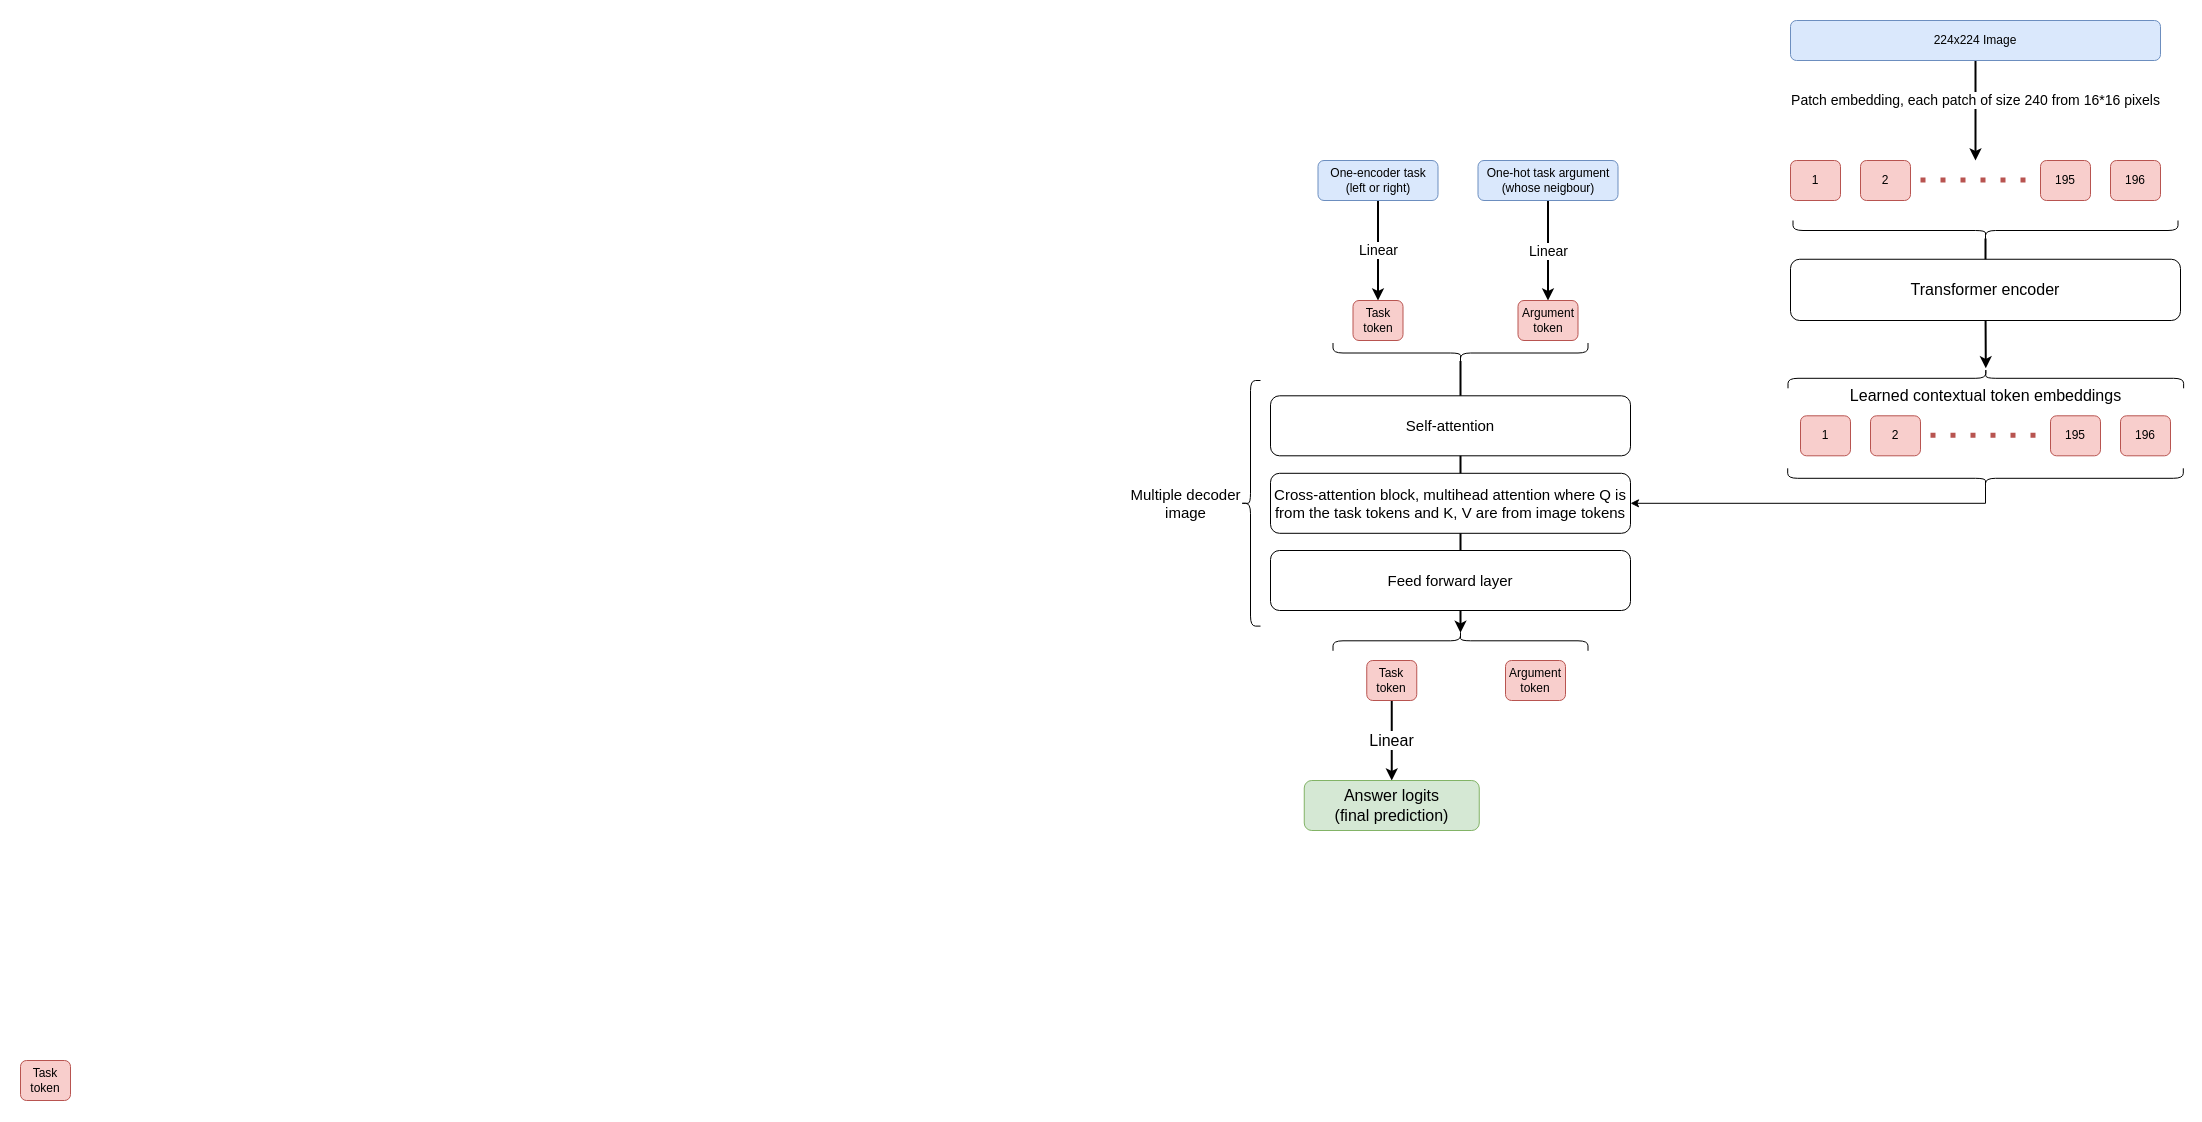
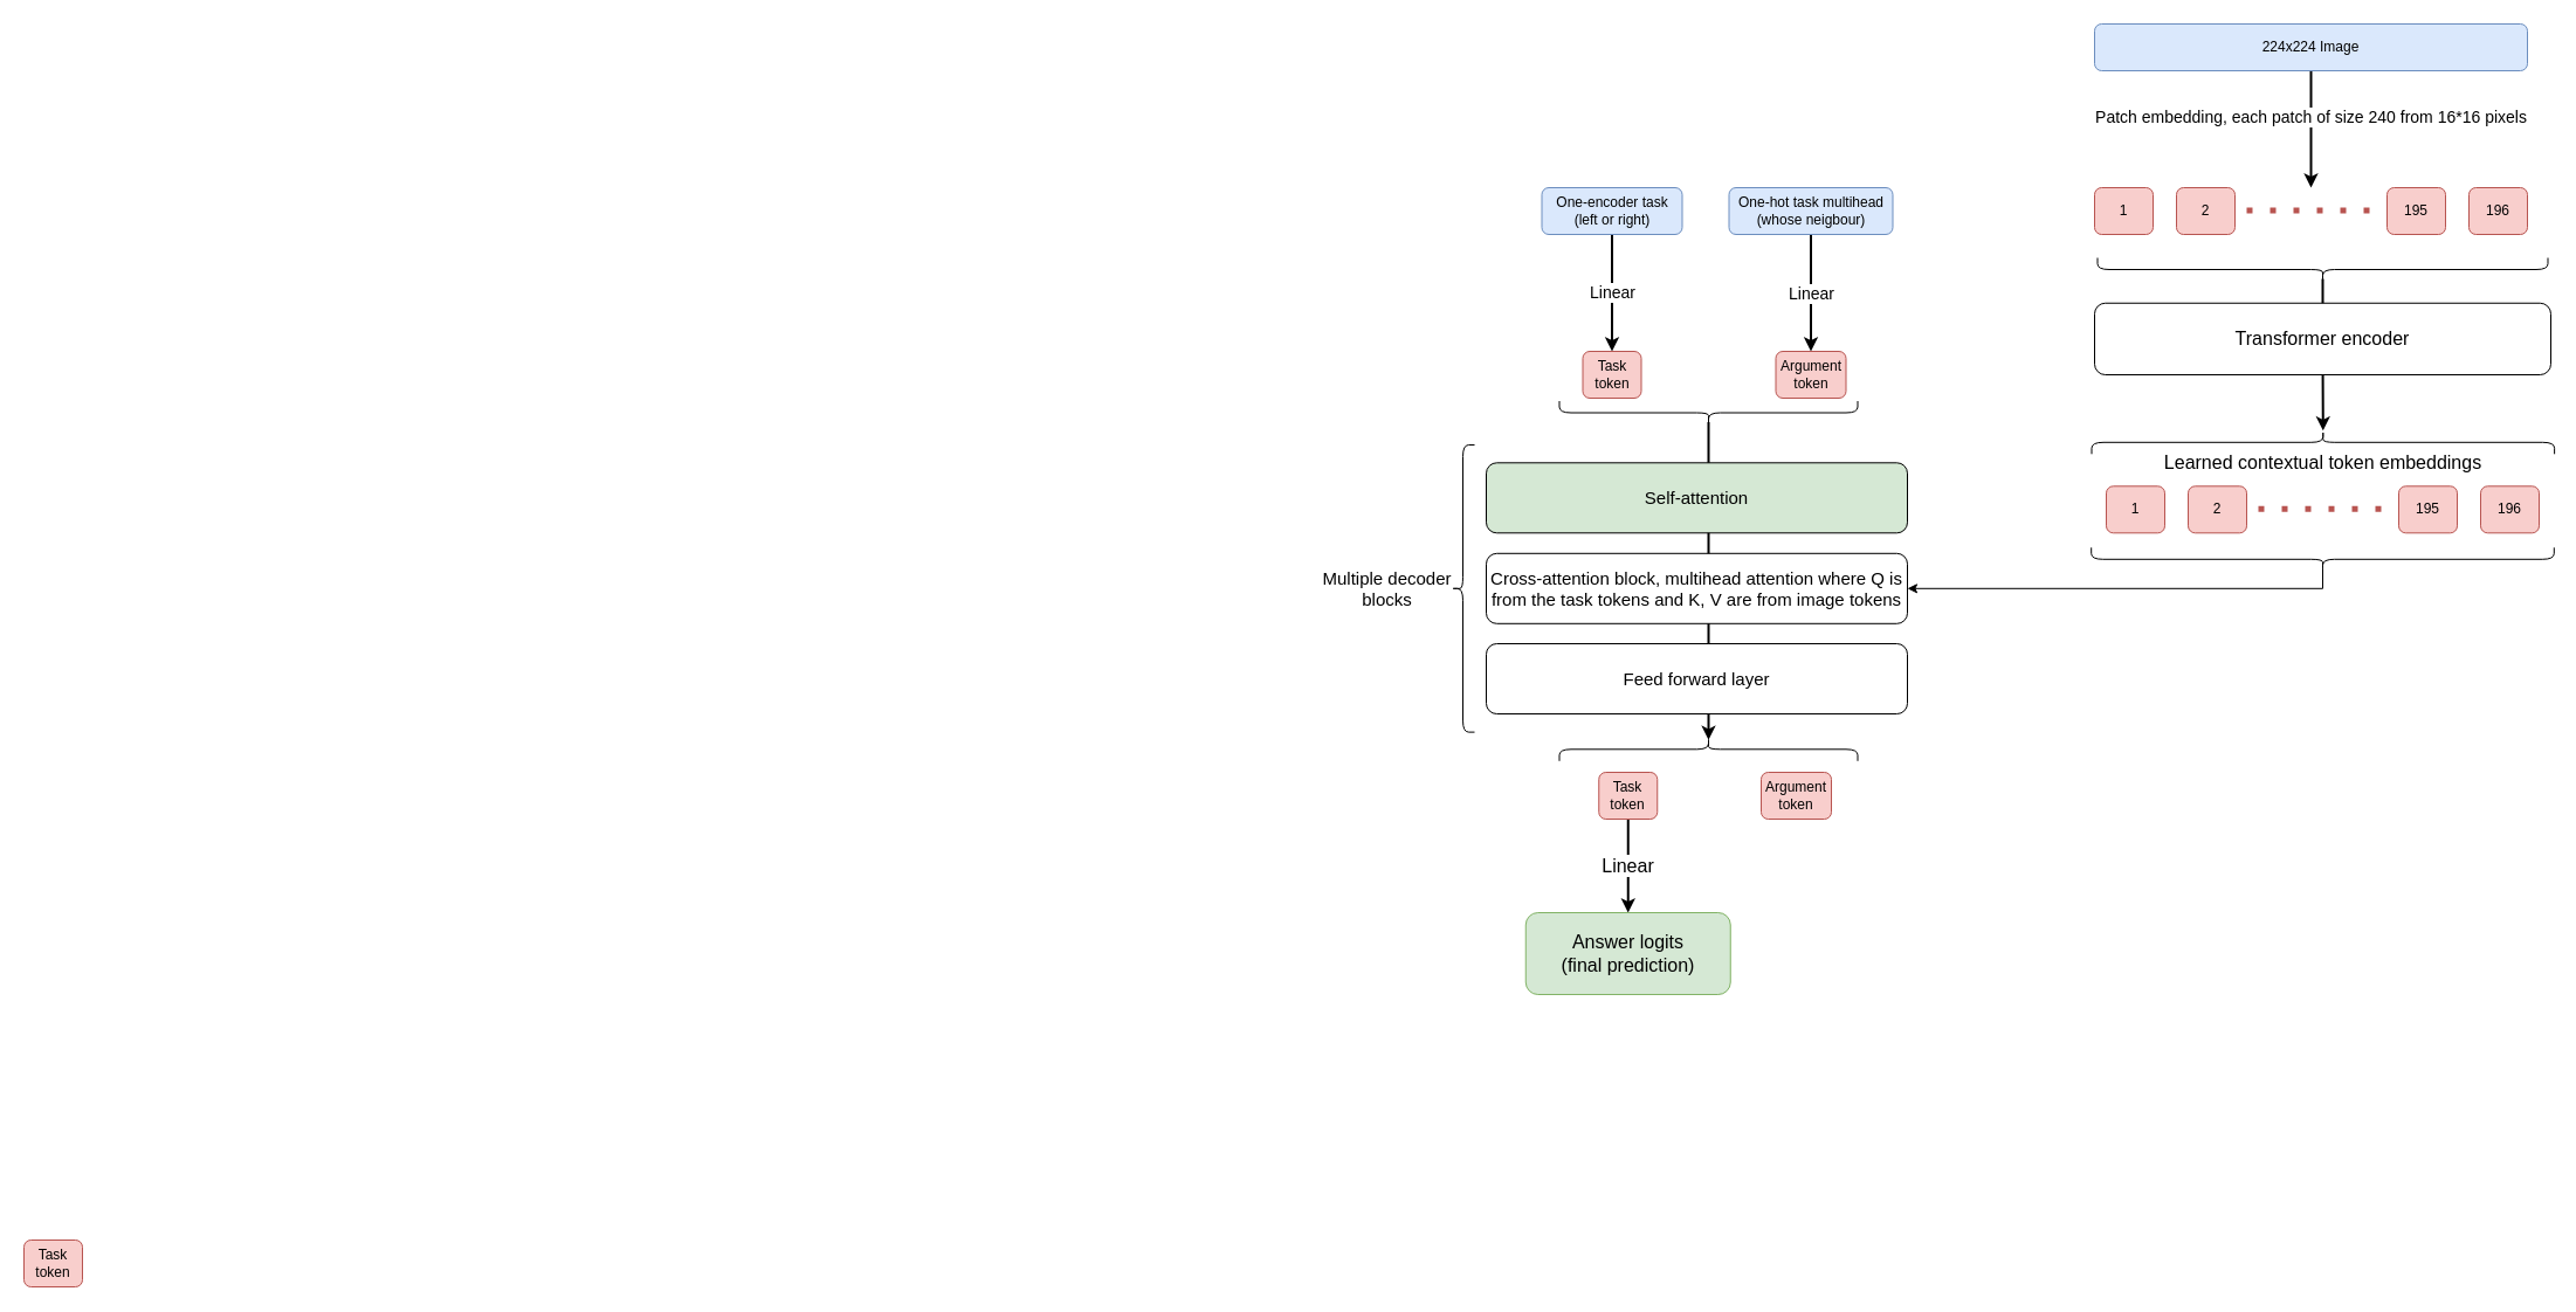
  <mxCell id="0" />
  <mxCell id="1" parent="0" />
  <mxCell id="2" value="Patch embedding, each patch of size 240 from 16*16 pixels" style="edgeStyle=orthogonalEdgeStyle;shape=connector;rounded=0;orthogonalLoop=1;jettySize=auto;html=1;exitX=0.5;exitY=1;exitDx=0;exitDy=0;labelBackgroundColor=default;fontFamily=Helvetica;fontSize=14;fontColor=default;endArrow=classic;strokeColor=default;strokeWidth=2;" edge="1" parent="1" source="3"><mxGeometry x="-0.2" relative="1" as="geometry"><mxPoint x="1975" y="160" as="targetPoint" /><Array as="points"><mxPoint x="1975" y="110" /><mxPoint x="1975" y="110" /></Array><mxPoint as="offset" /></mxGeometry></mxCell>
  <mxCell id="3" value="224x224 Image" style="rounded=1;whiteSpace=wrap;html=1;fillColor=#dae8fc;strokeColor=#6c8ebf;" vertex="1" parent="1"><mxGeometry x="1790" y="20" width="370" height="40" as="geometry" /></mxCell>
  <mxCell id="4" value="1" style="rounded=1;whiteSpace=wrap;html=1;fillColor=#f8cecc;strokeColor=#b85450;" vertex="1" parent="1"><mxGeometry x="1790" y="160" width="50" height="40" as="geometry" /></mxCell>
  <mxCell id="5" value="2" style="rounded=1;whiteSpace=wrap;html=1;fillColor=#f8cecc;strokeColor=#b85450;" vertex="1" parent="1"><mxGeometry x="1860" y="160" width="50" height="40" as="geometry" /></mxCell>
  <mxCell id="6" value="196" style="rounded=1;whiteSpace=wrap;html=1;fillColor=#f8cecc;strokeColor=#b85450;" vertex="1" parent="1"><mxGeometry x="2110" y="160" width="50" height="40" as="geometry" /></mxCell>
  <mxCell id="7" value="195" style="rounded=1;whiteSpace=wrap;html=1;fillColor=#f8cecc;strokeColor=#b85450;" vertex="1" parent="1"><mxGeometry x="2040" y="160" width="50" height="40" as="geometry" /></mxCell>
  <mxCell id="8" value="" style="endArrow=none;dashed=1;html=1;dashPattern=1 3;strokeWidth=5;rounded=0;fillColor=#f8cecc;strokeColor=#b85450;" edge="1" parent="1"><mxGeometry width="50" height="50" relative="1" as="geometry"><mxPoint x="1920" y="179.5" as="sourcePoint" /><mxPoint x="2030" y="179.5" as="targetPoint" /></mxGeometry></mxCell>
  <mxCell id="9" style="edgeStyle=orthogonalEdgeStyle;shape=connector;rounded=0;orthogonalLoop=1;jettySize=auto;html=1;exitX=0.1;exitY=0.5;exitDx=0;exitDy=0;exitPerimeter=0;labelBackgroundColor=default;fontFamily=Helvetica;fontSize=16;fontColor=default;endArrow=classic;strokeColor=default;strokeWidth=2;" edge="1" parent="1" source="10" target="19"><mxGeometry relative="1" as="geometry" /></mxCell>
  <mxCell id="10" value="" style="shape=curlyBracket;whiteSpace=wrap;html=1;rounded=1;flipH=1;fontFamily=Helvetica;fontSize=14;fontColor=default;rotation=90;" vertex="1" parent="1"><mxGeometry x="1975" y="37.5" width="20" height="385" as="geometry" /></mxCell>
  <mxCell id="11" value="Transformer encoder" style="rounded=1;whiteSpace=wrap;html=1;fontFamily=Helvetica;fontSize=16;fontColor=default;" vertex="1" parent="1"><mxGeometry x="1790" y="258.75" width="390" height="61.25" as="geometry" /></mxCell>
  <mxCell id="12" value="1" style="rounded=1;whiteSpace=wrap;html=1;fillColor=#f8cecc;strokeColor=#b85450;" vertex="1" parent="1"><mxGeometry x="1800" y="415.3" width="50" height="40" as="geometry" /></mxCell>
  <mxCell id="13" value="2" style="rounded=1;whiteSpace=wrap;html=1;fillColor=#f8cecc;strokeColor=#b85450;" vertex="1" parent="1"><mxGeometry x="1870" y="415.3" width="50" height="40" as="geometry" /></mxCell>
  <mxCell id="14" value="196" style="rounded=1;whiteSpace=wrap;html=1;fillColor=#f8cecc;strokeColor=#b85450;" vertex="1" parent="1"><mxGeometry x="2120" y="415.3" width="50" height="40" as="geometry" /></mxCell>
  <mxCell id="15" value="Linear" style="edgeStyle=orthogonalEdgeStyle;rounded=0;orthogonalLoop=1;jettySize=auto;html=1;exitX=0.5;exitY=1;exitDx=0;exitDy=0;entryX=0.5;entryY=0;entryDx=0;entryDy=0;labelBackgroundColor=default;fontFamily=Helvetica;fontSize=16;fontColor=default;endArrow=classic;strokeColor=default;strokeWidth=2;" edge="1" parent="1" source="16" target="40"><mxGeometry relative="1" as="geometry" /></mxCell>
  <mxCell id="16" value="Task token" style="rounded=1;whiteSpace=wrap;html=1;fillColor=#f8cecc;strokeColor=#b85450;" vertex="1" parent="1"><mxGeometry x="1366.25" y="660" width="50" height="40" as="geometry" /></mxCell>
  <mxCell id="17" value="195" style="rounded=1;whiteSpace=wrap;html=1;fillColor=#f8cecc;strokeColor=#b85450;" vertex="1" parent="1"><mxGeometry x="2050" y="415.3" width="50" height="40" as="geometry" /></mxCell>
  <mxCell id="18" value="" style="endArrow=none;dashed=1;html=1;dashPattern=1 3;strokeWidth=5;rounded=0;fillColor=#f8cecc;strokeColor=#b85450;" edge="1" parent="1"><mxGeometry width="50" height="50" relative="1" as="geometry"><mxPoint x="1930" y="434.8" as="sourcePoint" /><mxPoint x="2040" y="434.8" as="targetPoint" /></mxGeometry></mxCell>
  <mxCell id="19" value="" style="shape=curlyBracket;whiteSpace=wrap;html=1;rounded=1;flipH=1;fontFamily=Helvetica;fontSize=14;fontColor=default;rotation=-90;" vertex="1" parent="1"><mxGeometry x="1975.31" y="180" width="20" height="395.62" as="geometry" /></mxCell>
  <mxCell id="20" value="Learned contextual token embeddings" style="text;html=1;align=center;verticalAlign=middle;resizable=0;points=[];autosize=1;strokeColor=none;fillColor=none;fontSize=16;fontFamily=Helvetica;fontColor=default;" vertex="1" parent="1"><mxGeometry x="1840.31" y="385.3" width="290" height="20" as="geometry" /></mxCell>
  <mxCell id="21" value="Linear" style="edgeStyle=orthogonalEdgeStyle;rounded=0;orthogonalLoop=1;jettySize=auto;html=1;exitX=0.5;exitY=1;exitDx=0;exitDy=0;entryX=0.5;entryY=0;entryDx=0;entryDy=0;fontSize=14;strokeWidth=2;" edge="1" parent="1" source="22" target="26"><mxGeometry relative="1" as="geometry" /></mxCell>
  <mxCell id="22" value="One-encoder task &lt;br&gt;(left or right)" style="rounded=1;whiteSpace=wrap;html=1;fillColor=#dae8fc;strokeColor=#6c8ebf;" vertex="1" parent="1"><mxGeometry x="1317.5" y="160" width="120" height="40" as="geometry" /></mxCell>
  <mxCell id="23" style="edgeStyle=orthogonalEdgeStyle;shape=connector;rounded=0;orthogonalLoop=1;jettySize=auto;html=1;exitX=0.5;exitY=1;exitDx=0;exitDy=0;entryX=0.5;entryY=0;entryDx=0;entryDy=0;labelBackgroundColor=default;fontFamily=Helvetica;fontSize=14;fontColor=default;endArrow=classic;strokeColor=default;strokeWidth=2;" edge="1" parent="1" source="25" target="27"><mxGeometry relative="1" as="geometry" /></mxCell>
  <mxCell id="24" value="Linear" style="edgeLabel;html=1;align=center;verticalAlign=middle;resizable=0;points=[];fontSize=14;fontFamily=Helvetica;fontColor=default;" vertex="1" connectable="0" parent="23"><mxGeometry x="-0.25" y="-1" relative="1" as="geometry"><mxPoint x="1" y="12" as="offset" /></mxGeometry></mxCell>
- <mxCell id="25" value="One-hot task argument &lt;br&gt;(whose neigbour)" style="rounded=1;whiteSpace=wrap;html=1;fillColor=#dae8fc;strokeColor=#6c8ebf;" vertex="1" parent="1"><mxGeometry x="1477.5" y="160" width="140" height="40" as="geometry" /></mxCell>
+ <mxCell id="25" value="One-hot task multihead &lt;br&gt;(whose neigbour)" style="rounded=1;whiteSpace=wrap;html=1;fillColor=#dae8fc;strokeColor=#6c8ebf;" vertex="1" parent="1"><mxGeometry x="1477.5" y="160" width="140" height="40" as="geometry" /></mxCell>
  <mxCell id="26" value="Task token" style="rounded=1;whiteSpace=wrap;html=1;fillColor=#f8cecc;strokeColor=#b85450;" vertex="1" parent="1"><mxGeometry x="1352.5" y="300" width="50" height="40" as="geometry" /></mxCell>
  <mxCell id="27" value="Argument token" style="rounded=1;whiteSpace=wrap;html=1;fillColor=#f8cecc;strokeColor=#b85450;" vertex="1" parent="1"><mxGeometry x="1517.5" y="300" width="60" height="40" as="geometry" /></mxCell>
  <mxCell id="28" style="edgeStyle=orthogonalEdgeStyle;rounded=0;orthogonalLoop=1;jettySize=auto;html=1;exitX=0.1;exitY=0.5;exitDx=0;exitDy=0;exitPerimeter=0;entryX=0.1;entryY=0.5;entryDx=0;entryDy=0;entryPerimeter=0;fontSize=16;strokeWidth=2;" edge="1" parent="1" source="29" target="39"><mxGeometry relative="1" as="geometry" /></mxCell>
  <mxCell id="29" value="" style="shape=curlyBracket;whiteSpace=wrap;html=1;rounded=1;flipH=1;fontFamily=Helvetica;fontSize=14;fontColor=default;rotation=90;" vertex="1" parent="1"><mxGeometry x="1450" y="225" width="20" height="255" as="geometry" /></mxCell>
  <mxCell id="30" value="&lt;font style=&quot;font-size: 15px;&quot;&gt;Cross-attention block, multihead attention where Q is from the task tokens and K, V are from image tokens&lt;/font&gt;" style="rounded=1;whiteSpace=wrap;html=1;" vertex="1" parent="1"><mxGeometry x="1270" y="472.81" width="360" height="60" as="geometry" /></mxCell>
  <mxCell id="31" style="edgeStyle=orthogonalEdgeStyle;rounded=0;orthogonalLoop=1;jettySize=auto;html=1;exitX=0.1;exitY=0.5;exitDx=0;exitDy=0;exitPerimeter=0;entryX=1;entryY=0.5;entryDx=0;entryDy=0;fontSize=15;" edge="1" parent="1" source="32" target="30"><mxGeometry relative="1" as="geometry"><Array as="points"><mxPoint x="1985" y="503" /></Array></mxGeometry></mxCell>
  <mxCell id="32" value="" style="shape=curlyBracket;whiteSpace=wrap;html=1;rounded=1;flipH=1;fontFamily=Helvetica;fontSize=14;fontColor=default;rotation=90;" vertex="1" parent="1"><mxGeometry x="1975" y="280" width="20" height="395.62" as="geometry" /></mxCell>
- <mxCell id="33" value="&lt;font style=&quot;font-size: 15px;&quot;&gt;Self-attention&lt;/font&gt;" style="rounded=1;whiteSpace=wrap;html=1;" vertex="1" parent="1"><mxGeometry x="1270" y="395.3" width="360" height="60" as="geometry" /></mxCell>
+ <mxCell id="33" value="&lt;font style=&quot;font-size: 15px;&quot;&gt;Self-attention&lt;/font&gt;" style="rounded=1;whiteSpace=wrap;html=1;fillColor=#d5e8d4;" vertex="1" parent="1"><mxGeometry x="1270" y="395.3" width="360" height="60" as="geometry" /></mxCell>
  <mxCell id="34" value="&lt;span style=&quot;font-size: 15px;&quot;&gt;Feed forward layer&lt;/span&gt;" style="rounded=1;whiteSpace=wrap;html=1;" vertex="1" parent="1"><mxGeometry x="1270" y="550" width="360" height="60" as="geometry" /></mxCell>
  <mxCell id="35" value="" style="shape=curlyBracket;whiteSpace=wrap;html=1;rounded=1;flipH=1;fontFamily=Helvetica;fontSize=14;fontColor=default;rotation=-180;" vertex="1" parent="1"><mxGeometry x="1240" y="380" width="20" height="245.62" as="geometry" /></mxCell>
- <mxCell id="36" value="Multiple decoder &lt;br&gt;image" style="text;html=1;align=center;verticalAlign=middle;resizable=0;points=[];autosize=1;strokeColor=none;fillColor=none;fontSize=15;" vertex="1" parent="1"><mxGeometry x="1120" y="482.81" width="130" height="40" as="geometry" /></mxCell>
+ <mxCell id="36" value="Multiple decoder &lt;br&gt;blocks" style="text;html=1;align=center;verticalAlign=middle;resizable=0;points=[];autosize=1;strokeColor=none;fillColor=none;fontSize=15;" vertex="1" parent="1"><mxGeometry x="1120" y="482.81" width="130" height="40" as="geometry" /></mxCell>
  <mxCell id="37" value="Task token" style="rounded=1;whiteSpace=wrap;html=1;fillColor=#f8cecc;strokeColor=#b85450;" vertex="1" parent="1"><mxGeometry x="20" y="1060" width="50" height="40" as="geometry" /></mxCell>
  <mxCell id="38" value="Argument token" style="rounded=1;whiteSpace=wrap;html=1;fillColor=#f8cecc;strokeColor=#b85450;" vertex="1" parent="1"><mxGeometry x="1505" y="660" width="60" height="40" as="geometry" /></mxCell>
  <mxCell id="39" value="" style="shape=curlyBracket;whiteSpace=wrap;html=1;rounded=1;flipH=1;fontFamily=Helvetica;fontSize=14;fontColor=default;rotation=-90;" vertex="1" parent="1"><mxGeometry x="1450" y="512.81" width="20" height="255" as="geometry" /></mxCell>
- <mxCell id="40" value="Answer logits&lt;br&gt;(final prediction)" style="rounded=1;whiteSpace=wrap;html=1;fontFamily=Helvetica;fontSize=16;fillColor=#d5e8d4;strokeColor=#82b366;" vertex="1" parent="1"><mxGeometry x="1303.75" y="780" width="175" height="50" as="geometry" /></mxCell>
+ <mxCell id="40" value="Answer logits&lt;br&gt;(final prediction)" style="rounded=1;whiteSpace=wrap;html=1;fontFamily=Helvetica;fontSize=16;fillColor=#d5e8d4;strokeColor=#82b366;" vertex="1" parent="1"><mxGeometry x="1303.75" y="780" width="175" height="70" as="geometry" /></mxCell>
